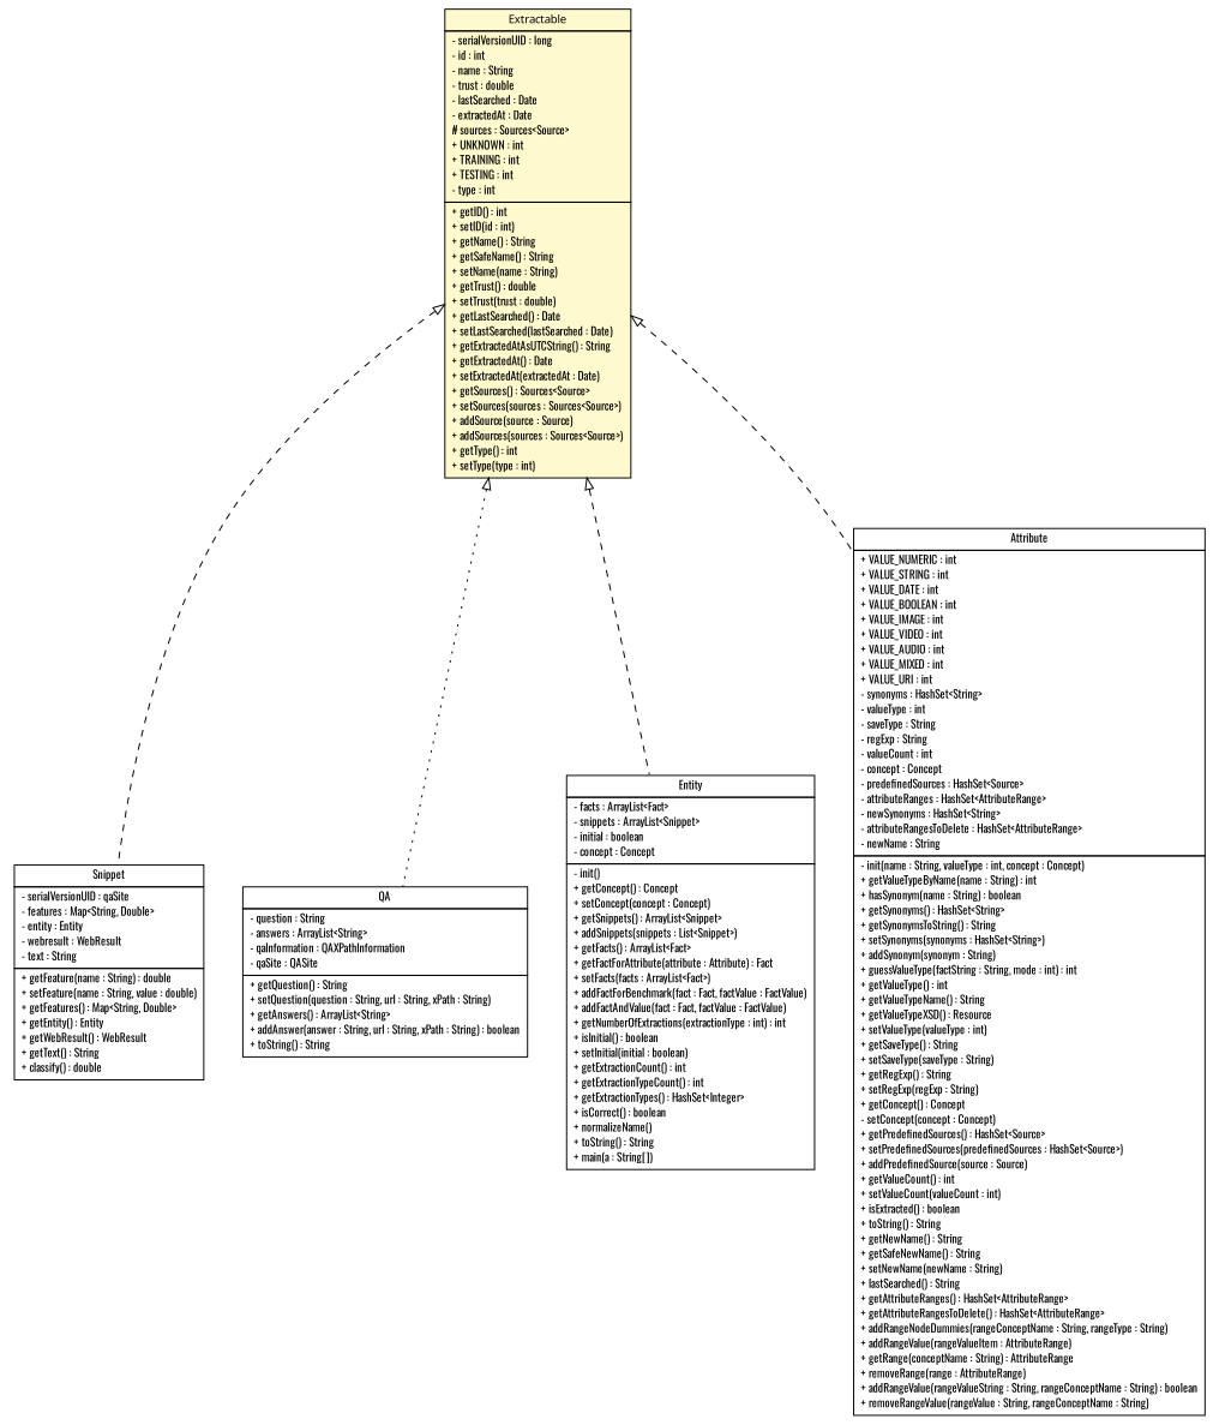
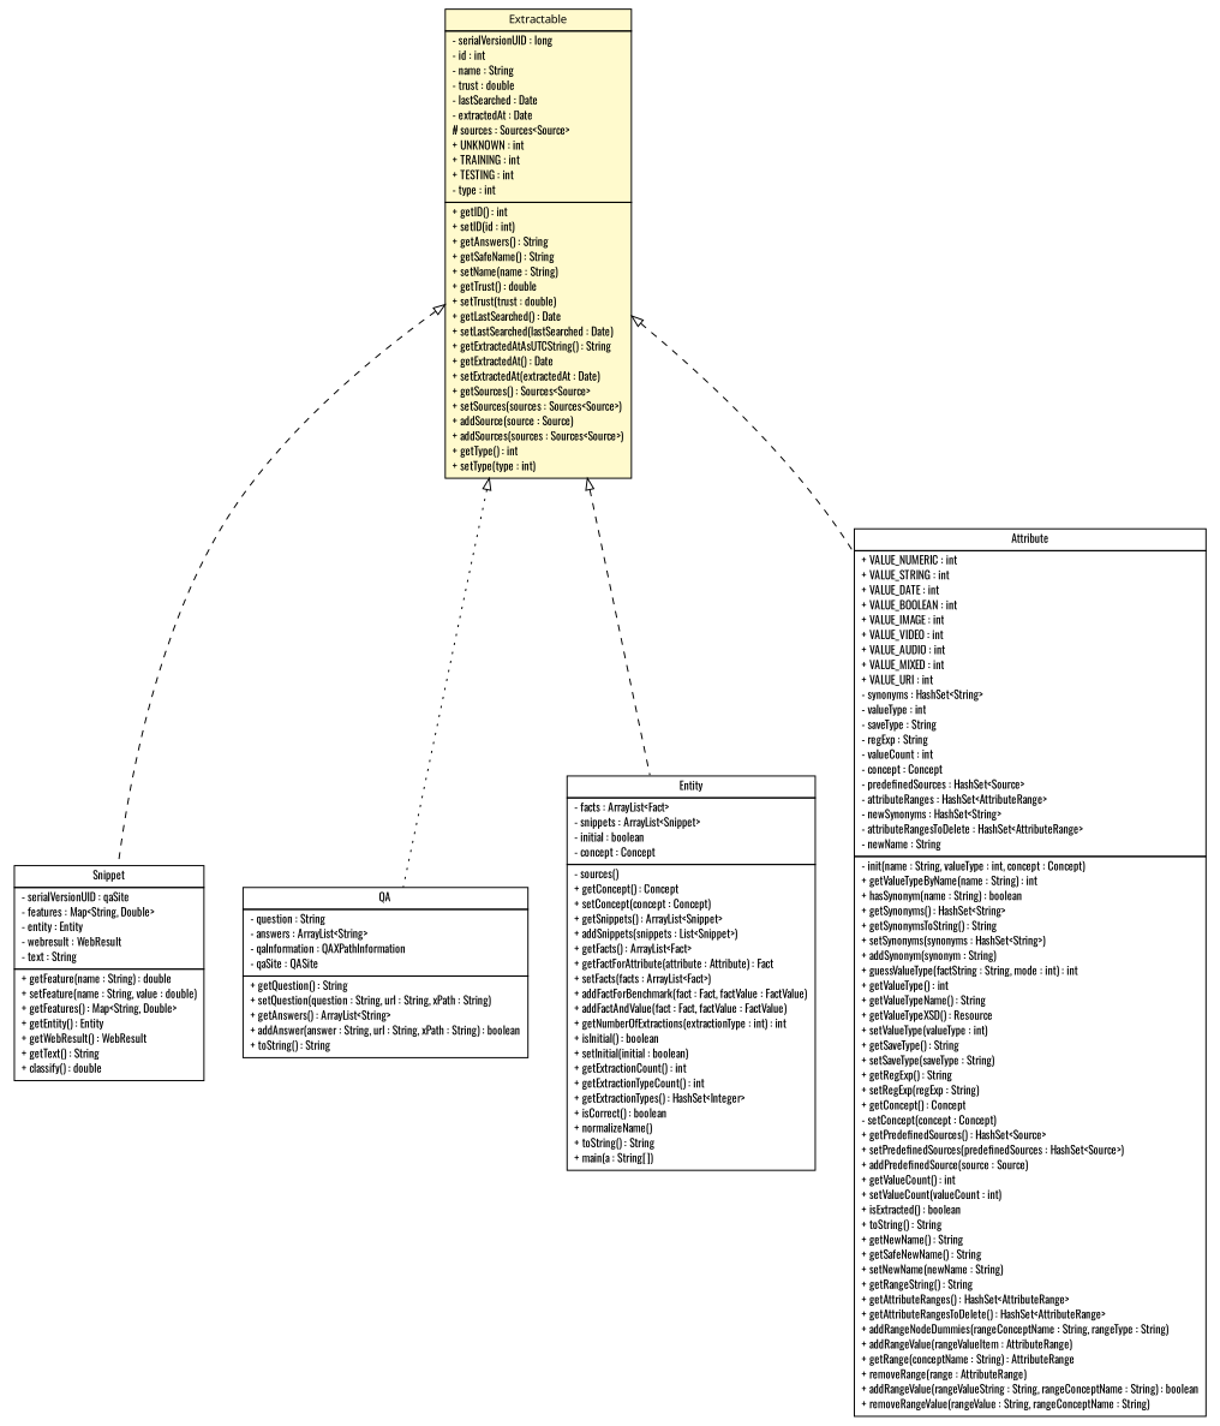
  digraph {
    fontname=Oswald
    nodesep=0.25
    ranksep=0.5
    node [fontcolor=black fontname=Oswald fontsize=10.0 shape=plaintext]
    edge [arrowtail=empty dir=back fontname=Oswald fontsize=10 headport=p labelfontname=arial labelfontsize=10 style=dashed tailport=p]
    n1 [label=<<table title="tud.iir.knowledge.Snippet" border="0" cellborder="1" cellspacing="0" cellpadding="2" port="p" href="./Snippet.html"> 		<tr><td><table border="0" cellspacing="0" cellpadding="1"> <tr><td align="center" balign="center"> Snippet </td></tr> 		</table></td></tr> 		<tr><td><table border="0" cellspacing="0" cellpadding="1"> <tr><td align="left" balign="left"> - serialVersionUID : qaSite </td></tr> <tr><td align="left" balign="left"> - features : Map&lt;String, Double&gt; </td></tr> <tr><td align="left" balign="left"> - entity : Entity </td></tr> <tr><td align="left" balign="left"> - webresult : WebResult </td></tr> <tr><td align="left" balign="left"> - text : String </td></tr> 		</table></td></tr> 		<tr><td><table border="0" cellspacing="0" cellpadding="1"> <tr><td align="left" balign="left"> + getFeature(name : String) : double </td></tr> <tr><td align="left" balign="left"> + setFeature(name : String, value : double) </td></tr> <tr><td align="left" balign="left"> + getFeatures() : Map&lt;String, Double&gt; </td></tr> <tr><td align="left" balign="left"> + getEntity() : Entity </td></tr> <tr><td align="left" balign="left"> + getWebResult() : WebResult </td></tr> <tr><td align="left" balign="left"> + getText() : String </td></tr> <tr><td align="left" balign="left"> + classify() : double </td></tr> 		</table></td></tr> 		</table>>]
    n2 [label=<<table title="tud.iir.knowledge.QA" border="0" cellborder="1" cellspacing="0" cellpadding="2" port="p" href="./QA.html"> 		<tr><td><table border="0" cellspacing="0" cellpadding="1"> <tr><td align="center" balign="center"> QA </td></tr> 		</table></td></tr> 		<tr><td><table border="0" cellspacing="0" cellpadding="1"> <tr><td align="left" balign="left"> - question : String </td></tr> <tr><td align="left" balign="left"> - answers : ArrayList&lt;String&gt; </td></tr> <tr><td align="left" balign="left"> - qaInformation : QAXPathInformation </td></tr> <tr><td align="left" balign="left"> - qaSite : QASite </td></tr> 		</table></td></tr> 		<tr><td><table border="0" cellspacing="0" cellpadding="1"> <tr><td align="left" balign="left"> + getQuestion() : String </td></tr> <tr><td align="left" balign="left"> + setQuestion(question : String, url : String, xPath : String) </td></tr> <tr><td align="left" balign="left"> + getAnswers() : ArrayList&lt;String&gt; </td></tr> <tr><td align="left" balign="left"> + addAnswer(answer : String, url : String, xPath : String) : boolean </td></tr> <tr><td align="left" balign="left"> + toString() : String </td></tr> 		</table></td></tr> 		</table>>]
-   n3 [label=<<table title="tud.iir.knowledge.Extractable" border="0" cellborder="1" cellspacing="0" cellpadding="2" port="p" bgcolor="lemonChiffon" href="./Extractable.html"> 		<tr><td><table border="0" cellspacing="0" cellpadding="1"> <tr><td align="center" balign="center"><font face="ariali"> Extractable </font></td></tr> 		</table></td></tr> 		<tr><td><table border="0" cellspacing="0" cellpadding="1"> <tr><td align="left" balign="left"> - serialVersionUID : long </td></tr> <tr><td align="left" balign="left"> - id : int </td></tr> <tr><td align="left" balign="left"> - name : String </td></tr> <tr><td align="left" balign="left"> - trust : double </td></tr> <tr><td align="left" balign="left"> - lastSearched : Date </td></tr> <tr><td align="left" balign="left"> - extractedAt : Date </td></tr> <tr><td align="left" balign="left"> # sources : Sources&lt;Source&gt; </td></tr> <tr><td align="left" balign="left"> + UNKNOWN : int </td></tr> <tr><td align="left" balign="left"> + TRAINING : int </td></tr> <tr><td align="left" balign="left"> + TESTING : int </td></tr> <tr><td align="left" balign="left"> - type : int </td></tr> 		</table></td></tr> 		<tr><td><table border="0" cellspacing="0" cellpadding="1"> <tr><td align="left" balign="left"> + getID() : int </td></tr> <tr><td align="left" balign="left"> + setID(id : int) </td></tr> <tr><td align="left" balign="left"> + getName() : String </td></tr> <tr><td align="left" balign="left"> + getSafeName() : String </td></tr> <tr><td align="left" balign="left"> + setName(name : String) </td></tr> <tr><td align="left" balign="left"> + getTrust() : double </td></tr> <tr><td align="left" balign="left"> + setTrust(trust : double) </td></tr> <tr><td align="left" balign="left"> + getLastSearched() : Date </td></tr> <tr><td align="left" balign="left"> + setLastSearched(lastSearched : Date) </td></tr> <tr><td align="left" balign="left"> + getExtractedAtAsUTCString() : String </td></tr> <tr><td align="left" balign="left"> + getExtractedAt() : Date </td></tr> <tr><td align="left" balign="left"> + setExtractedAt(extractedAt : Date) </td></tr> <tr><td align="left" balign="left"> + getSources() : Sources&lt;Source&gt; </td></tr> <tr><td align="left" balign="left"> + setSources(sources : Sources&lt;Source&gt;) </td></tr> <tr><td align="left" balign="left"> + addSource(source : Source) </td></tr> <tr><td align="left" balign="left"> + addSources(sources : Sources&lt;Source&gt;) </td></tr> <tr><td align="left" balign="left"> + getType() : int </td></tr> <tr><td align="left" balign="left"> + setType(type : int) </td></tr> 		</table></td></tr> 		</table>>]
-   n4 [label=<<table title="tud.iir.knowledge.Entity" border="0" cellborder="1" cellspacing="0" cellpadding="2" port="p" href="./Entity.html"> 		<tr><td><table border="0" cellspacing="0" cellpadding="1"> <tr><td align="center" balign="center"> Entity </td></tr> 		</table></td></tr> 		<tr><td><table border="0" cellspacing="0" cellpadding="1"> <tr><td align="left" balign="left"> - facts : ArrayList&lt;Fact&gt; </td></tr> <tr><td align="left" balign="left"> - snippets : ArrayList&lt;Snippet&gt; </td></tr> <tr><td align="left" balign="left"> - initial : boolean </td></tr> <tr><td align="left" balign="left"> - concept : Concept </td></tr> 		</table></td></tr> 		<tr><td><table border="0" cellspacing="0" cellpadding="1"> <tr><td align="left" balign="left"> - init() </td></tr> <tr><td align="left" balign="left"> + getConcept() : Concept </td></tr> <tr><td align="left" balign="left"> + setConcept(concept : Concept) </td></tr> <tr><td align="left" balign="left"> + getSnippets() : ArrayList&lt;Snippet&gt; </td></tr> <tr><td align="left" balign="left"> + addSnippets(snippets : List&lt;Snippet&gt;) </td></tr> <tr><td align="left" balign="left"> + getFacts() : ArrayList&lt;Fact&gt; </td></tr> <tr><td align="left" balign="left"> + getFactForAttribute(attribute : Attribute) : Fact </td></tr> <tr><td align="left" balign="left"> + setFacts(facts : ArrayList&lt;Fact&gt;) </td></tr> <tr><td align="left" balign="left"> + addFactForBenchmark(fact : Fact, factValue : FactValue) </td></tr> <tr><td align="left" balign="left"> + addFactAndValue(fact : Fact, factValue : FactValue) </td></tr> <tr><td align="left" balign="left"> + getNumberOfExtractions(extractionType : int) : int </td></tr> <tr><td align="left" balign="left"> + isInitial() : boolean </td></tr> <tr><td align="left" balign="left"> + setInitial(initial : boolean) </td></tr> <tr><td align="left" balign="left"> + getExtractionCount() : int </td></tr> <tr><td align="left" balign="left"> + getExtractionTypeCount() : int </td></tr> <tr><td align="left" balign="left"> + getExtractionTypes() : HashSet&lt;Integer&gt; </td></tr> <tr><td align="left" balign="left"> + isCorrect() : boolean </td></tr> <tr><td align="left" balign="left"> + normalizeName() </td></tr> <tr><td align="left" balign="left"> + toString() : String </td></tr> <tr><td align="left" balign="left"> + main(a : String[]) </td></tr> 		</table></td></tr> 		</table>>]
-   n5 [label=<<table title="tud.iir.knowledge.Attribute" border="0" cellborder="1" cellspacing="0" cellpadding="2" port="p" href="./Attribute.html"> 		<tr><td><table border="0" cellspacing="0" cellpadding="1"> <tr><td align="center" balign="center"> Attribute </td></tr> 		</table></td></tr> 		<tr><td><table border="0" cellspacing="0" cellpadding="1"> <tr><td align="left" balign="left"> + VALUE_NUMERIC : int </td></tr> <tr><td align="left" balign="left"> + VALUE_STRING : int </td></tr> <tr><td align="left" balign="left"> + VALUE_DATE : int </td></tr> <tr><td align="left" balign="left"> + VALUE_BOOLEAN : int </td></tr> <tr><td align="left" balign="left"> + VALUE_IMAGE : int </td></tr> <tr><td align="left" balign="left"> + VALUE_VIDEO : int </td></tr> <tr><td align="left" balign="left"> + VALUE_AUDIO : int </td></tr> <tr><td align="left" balign="left"> + VALUE_MIXED : int </td></tr> <tr><td align="left" balign="left"> + VALUE_URI : int </td></tr> <tr><td align="left" balign="left"> - synonyms : HashSet&lt;String&gt; </td></tr> <tr><td align="left" balign="left"> - valueType : int </td></tr> <tr><td align="left" balign="left"> - saveType : String </td></tr> <tr><td align="left" balign="left"> - regExp : String </td></tr> <tr><td align="left" balign="left"> - valueCount : int </td></tr> <tr><td align="left" balign="left"> - concept : Concept </td></tr> <tr><td align="left" balign="left"> - predefinedSources : HashSet&lt;Source&gt; </td></tr> <tr><td align="left" balign="left"> - attributeRanges : HashSet&lt;AttributeRange&gt; </td></tr> <tr><td align="left" balign="left"> - newSynonyms : HashSet&lt;String&gt; </td></tr> <tr><td align="left" balign="left"> - attributeRangesToDelete : HashSet&lt;AttributeRange&gt; </td></tr> <tr><td align="left" balign="left"> - newName : String </td></tr> 		</table></td></tr> 		<tr><td><table border="0" cellspacing="0" cellpadding="1"> <tr><td align="left" balign="left"> - init(name : String, valueType : int, concept : Concept) </td></tr> <tr><td align="left" balign="left"> + getValueTypeByName(name : String) : int </td></tr> <tr><td align="left" balign="left"> + hasSynonym(name : String) : boolean </td></tr> <tr><td align="left" balign="left"> + getSynonyms() : HashSet&lt;String&gt; </td></tr> <tr><td align="left" balign="left"> + getSynonymsToString() : String </td></tr> <tr><td align="left" balign="left"> + setSynonyms(synonyms : HashSet&lt;String&gt;) </td></tr> <tr><td align="left" balign="left"> + addSynonym(synonym : String) </td></tr> <tr><td align="left" balign="left"> + guessValueType(factString : String, mode : int) : int </td></tr> <tr><td align="left" balign="left"> + getValueType() : int </td></tr> <tr><td align="left" balign="left"> + getValueTypeName() : String </td></tr> <tr><td align="left" balign="left"> + getValueTypeXSD() : Resource </td></tr> <tr><td align="left" balign="left"> + setValueType(valueType : int) </td></tr> <tr><td align="left" balign="left"> + getSaveType() : String </td></tr> <tr><td align="left" balign="left"> + setSaveType(saveType : String) </td></tr> <tr><td align="left" balign="left"> + getRegExp() : String </td></tr> <tr><td align="left" balign="left"> + setRegExp(regExp : String) </td></tr> <tr><td align="left" balign="left"> + getConcept() : Concept </td></tr> <tr><td align="left" balign="left"> - setConcept(concept : Concept) </td></tr> <tr><td align="left" balign="left"> + getPredefinedSources() : HashSet&lt;Source&gt; </td></tr> <tr><td align="left" balign="left"> + setPredefinedSources(predefinedSources : HashSet&lt;Source&gt;) </td></tr> <tr><td align="left" balign="left"> + addPredefinedSource(source : Source) </td></tr> <tr><td align="left" balign="left"> + getValueCount() : int </td></tr> <tr><td align="left" balign="left"> + setValueCount(valueCount : int) </td></tr> <tr><td align="left" balign="left"> + isExtracted() : boolean </td></tr> <tr><td align="left" balign="left"> + toString() : String </td></tr> <tr><td align="left" balign="left"> + getNewName() : String </td></tr> <tr><td align="left" balign="left"> + getSafeNewName() : String </td></tr> <tr><td align="left" balign="left"> + setNewName(newName : String) </td></tr> <tr><td align="left" balign="left"> + lastSearched() : String </td></tr> <tr><td align="left" balign="left"> + getAttributeRanges() : HashSet&lt;AttributeRange&gt; </td></tr> <tr><td align="left" balign="left"> + getAttributeRangesToDelete() : HashSet&lt;AttributeRange&gt; </td></tr> <tr><td align="left" balign="left"> + addRangeNodeDummies(rangeConceptName : String, rangeType : String) </td></tr> <tr><td align="left" balign="left"> + addRangeValue(rangeValueItem : AttributeRange) </td></tr> <tr><td align="left" balign="left"> + getRange(conceptName : String) : AttributeRange </td></tr> <tr><td align="left" balign="left"> + removeRange(range : AttributeRange) </td></tr> <tr><td align="left" balign="left"> + addRangeValue(rangeValueString : String, rangeConceptName : String) : boolean </td></tr> <tr><td align="left" balign="left"> + removeRangeValue(rangeValue : String, rangeConceptName : String) </td></tr> 		</table></td></tr> 		</table>>]
+   n3 [label=<<table title="tud.iir.knowledge.Extractable" border="0" cellborder="1" cellspacing="0" cellpadding="2" port="p" bgcolor="lemonChiffon" href="./Extractable.html"> 		<tr><td><table border="0" cellspacing="0" cellpadding="1"> <tr><td align="center" balign="center"><font face="ariali"> Extractable </font></td></tr> 		</table></td></tr> 		<tr><td><table border="0" cellspacing="0" cellpadding="1"> <tr><td align="left" balign="left"> - serialVersionUID : long </td></tr> <tr><td align="left" balign="left"> - id : int </td></tr> <tr><td align="left" balign="left"> - name : String </td></tr> <tr><td align="left" balign="left"> - trust : double </td></tr> <tr><td align="left" balign="left"> - lastSearched : Date </td></tr> <tr><td align="left" balign="left"> - extractedAt : Date </td></tr> <tr><td align="left" balign="left"> # sources : Sources&lt;Source&gt; </td></tr> <tr><td align="left" balign="left"> + UNKNOWN : int </td></tr> <tr><td align="left" balign="left"> + TRAINING : int </td></tr> <tr><td align="left" balign="left"> + TESTING : int </td></tr> <tr><td align="left" balign="left"> - type : int </td></tr> 		</table></td></tr> 		<tr><td><table border="0" cellspacing="0" cellpadding="1"> <tr><td align="left" balign="left"> + getID() : int </td></tr> <tr><td align="left" balign="left"> + setID(id : int) </td></tr> <tr><td align="left" balign="left"> + getAnswers() : String </td></tr> <tr><td align="left" balign="left"> + getSafeName() : String </td></tr> <tr><td align="left" balign="left"> + setName(name : String) </td></tr> <tr><td align="left" balign="left"> + getTrust() : double </td></tr> <tr><td align="left" balign="left"> + setTrust(trust : double) </td></tr> <tr><td align="left" balign="left"> + getLastSearched() : Date </td></tr> <tr><td align="left" balign="left"> + setLastSearched(lastSearched : Date) </td></tr> <tr><td align="left" balign="left"> + getExtractedAtAsUTCString() : String </td></tr> <tr><td align="left" balign="left"> + getExtractedAt() : Date </td></tr> <tr><td align="left" balign="left"> + setExtractedAt(extractedAt : Date) </td></tr> <tr><td align="left" balign="left"> + getSources() : Sources&lt;Source&gt; </td></tr> <tr><td align="left" balign="left"> + setSources(sources : Sources&lt;Source&gt;) </td></tr> <tr><td align="left" balign="left"> + addSource(source : Source) </td></tr> <tr><td align="left" balign="left"> + addSources(sources : Sources&lt;Source&gt;) </td></tr> <tr><td align="left" balign="left"> + getType() : int </td></tr> <tr><td align="left" balign="left"> + setType(type : int) </td></tr> 		</table></td></tr> 		</table>>]
+   n4 [label=<<table title="tud.iir.knowledge.Entity" border="0" cellborder="1" cellspacing="0" cellpadding="2" port="p" href="./Entity.html"> 		<tr><td><table border="0" cellspacing="0" cellpadding="1"> <tr><td align="center" balign="center"> Entity </td></tr> 		</table></td></tr> 		<tr><td><table border="0" cellspacing="0" cellpadding="1"> <tr><td align="left" balign="left"> - facts : ArrayList&lt;Fact&gt; </td></tr> <tr><td align="left" balign="left"> - snippets : ArrayList&lt;Snippet&gt; </td></tr> <tr><td align="left" balign="left"> - initial : boolean </td></tr> <tr><td align="left" balign="left"> - concept : Concept </td></tr> 		</table></td></tr> 		<tr><td><table border="0" cellspacing="0" cellpadding="1"> <tr><td align="left" balign="left"> - sources() </td></tr> <tr><td align="left" balign="left"> + getConcept() : Concept </td></tr> <tr><td align="left" balign="left"> + setConcept(concept : Concept) </td></tr> <tr><td align="left" balign="left"> + getSnippets() : ArrayList&lt;Snippet&gt; </td></tr> <tr><td align="left" balign="left"> + addSnippets(snippets : List&lt;Snippet&gt;) </td></tr> <tr><td align="left" balign="left"> + getFacts() : ArrayList&lt;Fact&gt; </td></tr> <tr><td align="left" balign="left"> + getFactForAttribute(attribute : Attribute) : Fact </td></tr> <tr><td align="left" balign="left"> + setFacts(facts : ArrayList&lt;Fact&gt;) </td></tr> <tr><td align="left" balign="left"> + addFactForBenchmark(fact : Fact, factValue : FactValue) </td></tr> <tr><td align="left" balign="left"> + addFactAndValue(fact : Fact, factValue : FactValue) </td></tr> <tr><td align="left" balign="left"> + getNumberOfExtractions(extractionType : int) : int </td></tr> <tr><td align="left" balign="left"> + isInitial() : boolean </td></tr> <tr><td align="left" balign="left"> + setInitial(initial : boolean) </td></tr> <tr><td align="left" balign="left"> + getExtractionCount() : int </td></tr> <tr><td align="left" balign="left"> + getExtractionTypeCount() : int </td></tr> <tr><td align="left" balign="left"> + getExtractionTypes() : HashSet&lt;Integer&gt; </td></tr> <tr><td align="left" balign="left"> + isCorrect() : boolean </td></tr> <tr><td align="left" balign="left"> + normalizeName() </td></tr> <tr><td align="left" balign="left"> + toString() : String </td></tr> <tr><td align="left" balign="left"> + main(a : String[]) </td></tr> 		</table></td></tr> 		</table>>]
+   n5 [label=<<table title="tud.iir.knowledge.Attribute" border="0" cellborder="1" cellspacing="0" cellpadding="2" port="p" href="./Attribute.html"> 		<tr><td><table border="0" cellspacing="0" cellpadding="1"> <tr><td align="center" balign="center"> Attribute </td></tr> 		</table></td></tr> 		<tr><td><table border="0" cellspacing="0" cellpadding="1"> <tr><td align="left" balign="left"> + VALUE_NUMERIC : int </td></tr> <tr><td align="left" balign="left"> + VALUE_STRING : int </td></tr> <tr><td align="left" balign="left"> + VALUE_DATE : int </td></tr> <tr><td align="left" balign="left"> + VALUE_BOOLEAN : int </td></tr> <tr><td align="left" balign="left"> + VALUE_IMAGE : int </td></tr> <tr><td align="left" balign="left"> + VALUE_VIDEO : int </td></tr> <tr><td align="left" balign="left"> + VALUE_AUDIO : int </td></tr> <tr><td align="left" balign="left"> + VALUE_MIXED : int </td></tr> <tr><td align="left" balign="left"> + VALUE_URI : int </td></tr> <tr><td align="left" balign="left"> - synonyms : HashSet&lt;String&gt; </td></tr> <tr><td align="left" balign="left"> - valueType : int </td></tr> <tr><td align="left" balign="left"> - saveType : String </td></tr> <tr><td align="left" balign="left"> - regExp : String </td></tr> <tr><td align="left" balign="left"> - valueCount : int </td></tr> <tr><td align="left" balign="left"> - concept : Concept </td></tr> <tr><td align="left" balign="left"> - predefinedSources : HashSet&lt;Source&gt; </td></tr> <tr><td align="left" balign="left"> - attributeRanges : HashSet&lt;AttributeRange&gt; </td></tr> <tr><td align="left" balign="left"> - newSynonyms : HashSet&lt;String&gt; </td></tr> <tr><td align="left" balign="left"> - attributeRangesToDelete : HashSet&lt;AttributeRange&gt; </td></tr> <tr><td align="left" balign="left"> - newName : String </td></tr> 		</table></td></tr> 		<tr><td><table border="0" cellspacing="0" cellpadding="1"> <tr><td align="left" balign="left"> - init(name : String, valueType : int, concept : Concept) </td></tr> <tr><td align="left" balign="left"> + getValueTypeByName(name : String) : int </td></tr> <tr><td align="left" balign="left"> + hasSynonym(name : String) : boolean </td></tr> <tr><td align="left" balign="left"> + getSynonyms() : HashSet&lt;String&gt; </td></tr> <tr><td align="left" balign="left"> + getSynonymsToString() : String </td></tr> <tr><td align="left" balign="left"> + setSynonyms(synonyms : HashSet&lt;String&gt;) </td></tr> <tr><td align="left" balign="left"> + addSynonym(synonym : String) </td></tr> <tr><td align="left" balign="left"> + guessValueType(factString : String, mode : int) : int </td></tr> <tr><td align="left" balign="left"> + getValueType() : int </td></tr> <tr><td align="left" balign="left"> + getValueTypeName() : String </td></tr> <tr><td align="left" balign="left"> + getValueTypeXSD() : Resource </td></tr> <tr><td align="left" balign="left"> + setValueType(valueType : int) </td></tr> <tr><td align="left" balign="left"> + getSaveType() : String </td></tr> <tr><td align="left" balign="left"> + setSaveType(saveType : String) </td></tr> <tr><td align="left" balign="left"> + getRegExp() : String </td></tr> <tr><td align="left" balign="left"> + setRegExp(regExp : String) </td></tr> <tr><td align="left" balign="left"> + getConcept() : Concept </td></tr> <tr><td align="left" balign="left"> - setConcept(concept : Concept) </td></tr> <tr><td align="left" balign="left"> + getPredefinedSources() : HashSet&lt;Source&gt; </td></tr> <tr><td align="left" balign="left"> + setPredefinedSources(predefinedSources : HashSet&lt;Source&gt;) </td></tr> <tr><td align="left" balign="left"> + addPredefinedSource(source : Source) </td></tr> <tr><td align="left" balign="left"> + getValueCount() : int </td></tr> <tr><td align="left" balign="left"> + setValueCount(valueCount : int) </td></tr> <tr><td align="left" balign="left"> + isExtracted() : boolean </td></tr> <tr><td align="left" balign="left"> + toString() : String </td></tr> <tr><td align="left" balign="left"> + getNewName() : String </td></tr> <tr><td align="left" balign="left"> + getSafeNewName() : String </td></tr> <tr><td align="left" balign="left"> + setNewName(newName : String) </td></tr> <tr><td align="left" balign="left"> + getRangeString() : String </td></tr> <tr><td align="left" balign="left"> + getAttributeRanges() : HashSet&lt;AttributeRange&gt; </td></tr> <tr><td align="left" balign="left"> + getAttributeRangesToDelete() : HashSet&lt;AttributeRange&gt; </td></tr> <tr><td align="left" balign="left"> + addRangeNodeDummies(rangeConceptName : String, rangeType : String) </td></tr> <tr><td align="left" balign="left"> + addRangeValue(rangeValueItem : AttributeRange) </td></tr> <tr><td align="left" balign="left"> + getRange(conceptName : String) : AttributeRange </td></tr> <tr><td align="left" balign="left"> + removeRange(range : AttributeRange) </td></tr> <tr><td align="left" balign="left"> + addRangeValue(rangeValueString : String, rangeConceptName : String) : boolean </td></tr> <tr><td align="left" balign="left"> + removeRangeValue(rangeValue : String, rangeConceptName : String) </td></tr> 		</table></td></tr> 		</table>>]
    n3 -> n1
    n3 -> n2 [style=dotted]
    n3 -> n4
    n3 -> n5
  }
